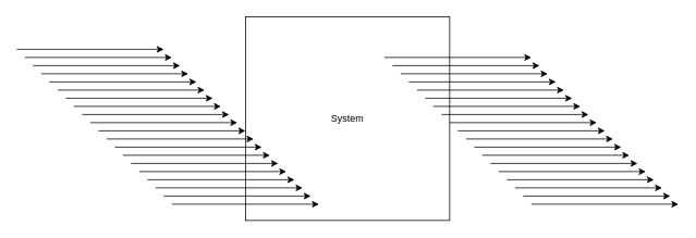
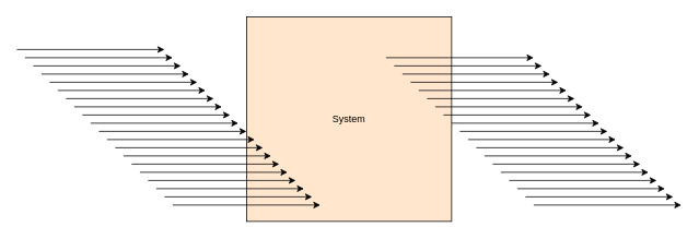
  <mxCell id="0" />
  <mxCell id="1" parent="0" />
- <mxCell id="2" value="System" style="whiteSpace=wrap;html=1;aspect=fixed;direction=north;perimeter=hexagonPerimeter2;" vertex="1" parent="1"><mxGeometry x="300" y="20" width="250" height="250" as="geometry" /></mxCell>
+ <mxCell id="2" value="System" style="whiteSpace=wrap;html=1;aspect=fixed;direction=north;perimeter=hexagonPerimeter2;fillColor=#ffe6cc;" vertex="1" parent="1"><mxGeometry x="300" y="20" width="250" height="250" as="geometry" /></mxCell>
  <mxCell id="3" value="" style="endArrow=classic;html=1;" edge="1" parent="1"><mxGeometry width="50" height="50" relative="1" as="geometry"><mxPoint x="20" y="60" as="sourcePoint" /><mxPoint x="200" y="60" as="targetPoint" /></mxGeometry></mxCell>
  <mxCell id="4" value="" style="endArrow=classic;html=1;" edge="1" parent="1"><mxGeometry width="50" height="50" relative="1" as="geometry"><mxPoint x="30" y="70" as="sourcePoint" /><mxPoint x="210" y="70" as="targetPoint" /></mxGeometry></mxCell>
  <mxCell id="5" value="" style="endArrow=classic;html=1;" edge="1" parent="1"><mxGeometry width="50" height="50" relative="1" as="geometry"><mxPoint x="40" y="80" as="sourcePoint" /><mxPoint x="220" y="80" as="targetPoint" /></mxGeometry></mxCell>
  <mxCell id="6" value="" style="endArrow=classic;html=1;" edge="1" parent="1"><mxGeometry width="50" height="50" relative="1" as="geometry"><mxPoint x="50" y="90" as="sourcePoint" /><mxPoint x="230" y="90" as="targetPoint" /></mxGeometry></mxCell>
  <mxCell id="7" value="" style="endArrow=classic;html=1;" edge="1" parent="1"><mxGeometry width="50" height="50" relative="1" as="geometry"><mxPoint x="60" y="100" as="sourcePoint" /><mxPoint x="240" y="100" as="targetPoint" /></mxGeometry></mxCell>
  <mxCell id="8" value="" style="endArrow=classic;html=1;" edge="1" parent="1"><mxGeometry width="50" height="50" relative="1" as="geometry"><mxPoint x="70" y="110" as="sourcePoint" /><mxPoint x="250" y="110" as="targetPoint" /></mxGeometry></mxCell>
  <mxCell id="9" value="" style="endArrow=classic;html=1;" edge="1" parent="1"><mxGeometry width="50" height="50" relative="1" as="geometry"><mxPoint x="80" y="120" as="sourcePoint" /><mxPoint x="260" y="120" as="targetPoint" /></mxGeometry></mxCell>
  <mxCell id="10" value="" style="endArrow=classic;html=1;" edge="1" parent="1"><mxGeometry width="50" height="50" relative="1" as="geometry"><mxPoint x="90" y="130" as="sourcePoint" /><mxPoint x="270" y="130" as="targetPoint" /></mxGeometry></mxCell>
  <mxCell id="11" value="" style="endArrow=classic;html=1;" edge="1" parent="1"><mxGeometry width="50" height="50" relative="1" as="geometry"><mxPoint x="100" y="140" as="sourcePoint" /><mxPoint x="280" y="140" as="targetPoint" /></mxGeometry></mxCell>
  <mxCell id="12" value="" style="endArrow=classic;html=1;" edge="1" parent="1"><mxGeometry width="50" height="50" relative="1" as="geometry"><mxPoint x="110" y="150" as="sourcePoint" /><mxPoint x="290" y="150" as="targetPoint" /></mxGeometry></mxCell>
  <mxCell id="13" value="" style="endArrow=classic;html=1;" edge="1" parent="1"><mxGeometry width="50" height="50" relative="1" as="geometry"><mxPoint x="120" y="160" as="sourcePoint" /><mxPoint x="300" y="160" as="targetPoint" /></mxGeometry></mxCell>
  <mxCell id="14" value="" style="endArrow=classic;html=1;" edge="1" parent="1"><mxGeometry width="50" height="50" relative="1" as="geometry"><mxPoint x="130" y="170" as="sourcePoint" /><mxPoint x="310" y="170" as="targetPoint" /></mxGeometry></mxCell>
  <mxCell id="15" value="" style="endArrow=classic;html=1;" edge="1" parent="1"><mxGeometry width="50" height="50" relative="1" as="geometry"><mxPoint x="140" y="180" as="sourcePoint" /><mxPoint x="320" y="180" as="targetPoint" /></mxGeometry></mxCell>
  <mxCell id="16" value="" style="endArrow=classic;html=1;" edge="1" parent="1"><mxGeometry width="50" height="50" relative="1" as="geometry"><mxPoint x="150" y="190" as="sourcePoint" /><mxPoint x="330" y="190" as="targetPoint" /></mxGeometry></mxCell>
  <mxCell id="17" value="" style="endArrow=classic;html=1;" edge="1" parent="1"><mxGeometry width="50" height="50" relative="1" as="geometry"><mxPoint x="160" y="200" as="sourcePoint" /><mxPoint x="340" y="200" as="targetPoint" /></mxGeometry></mxCell>
  <mxCell id="18" value="" style="endArrow=classic;html=1;" edge="1" parent="1"><mxGeometry width="50" height="50" relative="1" as="geometry"><mxPoint x="170" y="210" as="sourcePoint" /><mxPoint x="350" y="210" as="targetPoint" /></mxGeometry></mxCell>
  <mxCell id="19" value="" style="endArrow=classic;html=1;" edge="1" parent="1"><mxGeometry width="50" height="50" relative="1" as="geometry"><mxPoint x="180" y="220" as="sourcePoint" /><mxPoint x="360" y="220" as="targetPoint" /></mxGeometry></mxCell>
  <mxCell id="20" value="" style="endArrow=classic;html=1;" edge="1" parent="1"><mxGeometry width="50" height="50" relative="1" as="geometry"><mxPoint x="190" y="230" as="sourcePoint" /><mxPoint x="370" y="230" as="targetPoint" /></mxGeometry></mxCell>
  <mxCell id="21" value="" style="endArrow=classic;html=1;" edge="1" parent="1"><mxGeometry width="50" height="50" relative="1" as="geometry"><mxPoint x="200" y="240" as="sourcePoint" /><mxPoint x="380" y="240" as="targetPoint" /></mxGeometry></mxCell>
  <mxCell id="22" value="" style="endArrow=classic;html=1;" edge="1" parent="1"><mxGeometry width="50" height="50" relative="1" as="geometry"><mxPoint x="210" y="250" as="sourcePoint" /><mxPoint x="390" y="250" as="targetPoint" /></mxGeometry></mxCell>
  <mxCell id="23" value="" style="endArrow=classic;html=1;" edge="1" parent="1"><mxGeometry width="50" height="50" relative="1" as="geometry"><mxPoint x="470" y="70" as="sourcePoint" /><mxPoint x="650" y="70" as="targetPoint" /></mxGeometry></mxCell>
  <mxCell id="24" value="" style="endArrow=classic;html=1;" edge="1" parent="1"><mxGeometry width="50" height="50" relative="1" as="geometry"><mxPoint x="480" y="80" as="sourcePoint" /><mxPoint x="660" y="80" as="targetPoint" /></mxGeometry></mxCell>
  <mxCell id="25" value="" style="endArrow=classic;html=1;" edge="1" parent="1"><mxGeometry width="50" height="50" relative="1" as="geometry"><mxPoint x="490" y="90" as="sourcePoint" /><mxPoint x="670" y="90" as="targetPoint" /></mxGeometry></mxCell>
  <mxCell id="26" value="" style="endArrow=classic;html=1;" edge="1" parent="1"><mxGeometry width="50" height="50" relative="1" as="geometry"><mxPoint x="500" y="100" as="sourcePoint" /><mxPoint x="680" y="100" as="targetPoint" /></mxGeometry></mxCell>
  <mxCell id="27" value="" style="endArrow=classic;html=1;" edge="1" parent="1"><mxGeometry width="50" height="50" relative="1" as="geometry"><mxPoint x="510" y="110" as="sourcePoint" /><mxPoint x="690" y="110" as="targetPoint" /></mxGeometry></mxCell>
  <mxCell id="28" value="" style="endArrow=classic;html=1;" edge="1" parent="1"><mxGeometry width="50" height="50" relative="1" as="geometry"><mxPoint x="520" y="120" as="sourcePoint" /><mxPoint x="700" y="120" as="targetPoint" /></mxGeometry></mxCell>
  <mxCell id="29" value="" style="endArrow=classic;html=1;" edge="1" parent="1"><mxGeometry width="50" height="50" relative="1" as="geometry"><mxPoint x="530" y="130" as="sourcePoint" /><mxPoint x="710" y="130" as="targetPoint" /></mxGeometry></mxCell>
  <mxCell id="30" value="" style="endArrow=classic;html=1;" edge="1" parent="1"><mxGeometry width="50" height="50" relative="1" as="geometry"><mxPoint x="540" y="140" as="sourcePoint" /><mxPoint x="720" y="140" as="targetPoint" /></mxGeometry></mxCell>
  <mxCell id="31" value="" style="endArrow=classic;html=1;" edge="1" parent="1"><mxGeometry width="50" height="50" relative="1" as="geometry"><mxPoint x="550" y="150" as="sourcePoint" /><mxPoint x="730" y="150" as="targetPoint" /></mxGeometry></mxCell>
  <mxCell id="32" value="" style="endArrow=classic;html=1;" edge="1" parent="1"><mxGeometry width="50" height="50" relative="1" as="geometry"><mxPoint x="560" y="160" as="sourcePoint" /><mxPoint x="740" y="160" as="targetPoint" /></mxGeometry></mxCell>
  <mxCell id="33" value="" style="endArrow=classic;html=1;" edge="1" parent="1"><mxGeometry width="50" height="50" relative="1" as="geometry"><mxPoint x="570" y="170" as="sourcePoint" /><mxPoint x="750" y="170" as="targetPoint" /></mxGeometry></mxCell>
  <mxCell id="34" value="" style="endArrow=classic;html=1;" edge="1" parent="1"><mxGeometry width="50" height="50" relative="1" as="geometry"><mxPoint x="580" y="180" as="sourcePoint" /><mxPoint x="760" y="180" as="targetPoint" /></mxGeometry></mxCell>
  <mxCell id="35" value="" style="endArrow=classic;html=1;" edge="1" parent="1"><mxGeometry width="50" height="50" relative="1" as="geometry"><mxPoint x="590" y="190" as="sourcePoint" /><mxPoint x="770" y="190" as="targetPoint" /></mxGeometry></mxCell>
  <mxCell id="36" value="" style="endArrow=classic;html=1;" edge="1" parent="1"><mxGeometry width="50" height="50" relative="1" as="geometry"><mxPoint x="600" y="200" as="sourcePoint" /><mxPoint x="780" y="200" as="targetPoint" /></mxGeometry></mxCell>
  <mxCell id="37" value="" style="endArrow=classic;html=1;" edge="1" parent="1"><mxGeometry width="50" height="50" relative="1" as="geometry"><mxPoint x="610" y="210" as="sourcePoint" /><mxPoint x="790" y="210" as="targetPoint" /></mxGeometry></mxCell>
  <mxCell id="38" value="" style="endArrow=classic;html=1;" edge="1" parent="1"><mxGeometry width="50" height="50" relative="1" as="geometry"><mxPoint x="620" y="220" as="sourcePoint" /><mxPoint x="800" y="220" as="targetPoint" /></mxGeometry></mxCell>
  <mxCell id="39" value="" style="endArrow=classic;html=1;" edge="1" parent="1"><mxGeometry width="50" height="50" relative="1" as="geometry"><mxPoint x="630" y="230" as="sourcePoint" /><mxPoint x="810" y="230" as="targetPoint" /></mxGeometry></mxCell>
  <mxCell id="40" value="" style="endArrow=classic;html=1;" edge="1" parent="1"><mxGeometry width="50" height="50" relative="1" as="geometry"><mxPoint x="640" y="240" as="sourcePoint" /><mxPoint x="820" y="240" as="targetPoint" /></mxGeometry></mxCell>
  <mxCell id="41" value="" style="endArrow=classic;html=1;" edge="1" parent="1"><mxGeometry width="50" height="50" relative="1" as="geometry"><mxPoint x="650" y="250" as="sourcePoint" /><mxPoint x="830" y="250" as="targetPoint" /></mxGeometry></mxCell>
